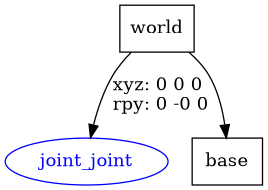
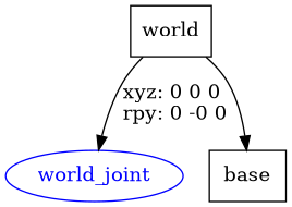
  digraph {
    node [shape=box]
    n1 [label=world]
-   world_joint [color=blue fontcolor=blue shape=ellipse label=joint_joint]
+   world_joint [color=blue fontcolor=blue shape=ellipse]
    n3 [label=base]
    n1 -> world_joint [label="xyz: 0 0 0 \nrpy: 0 -0 0"]
    n1 -> n3
  }
